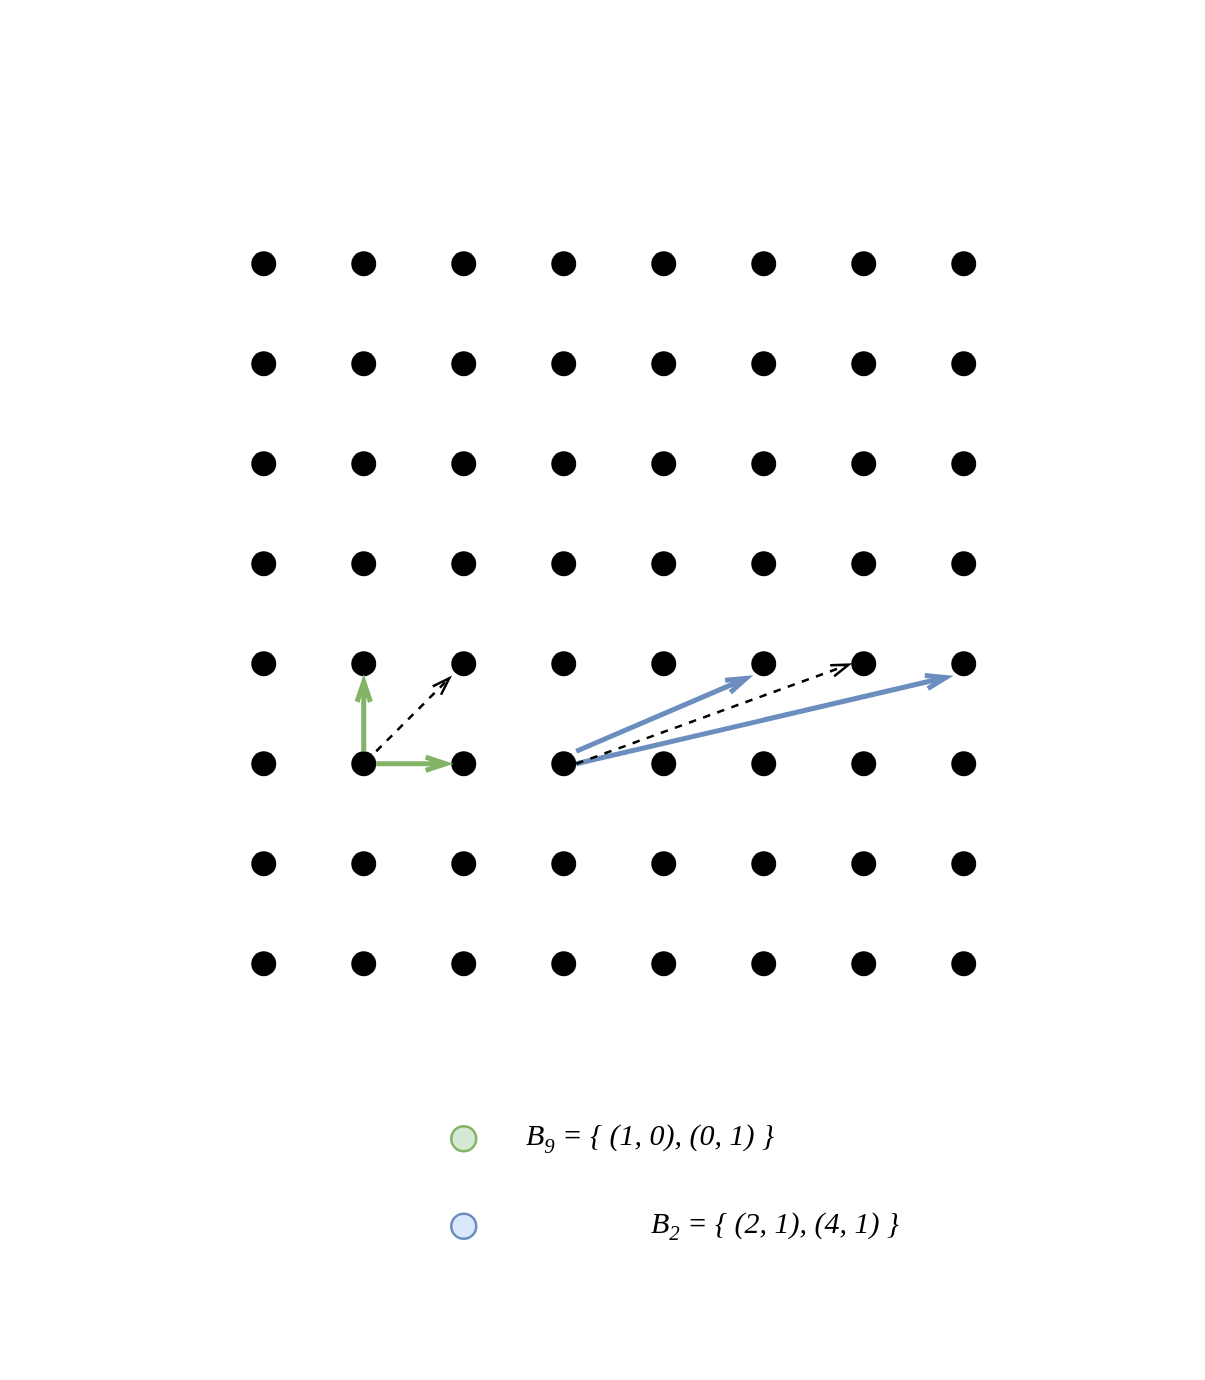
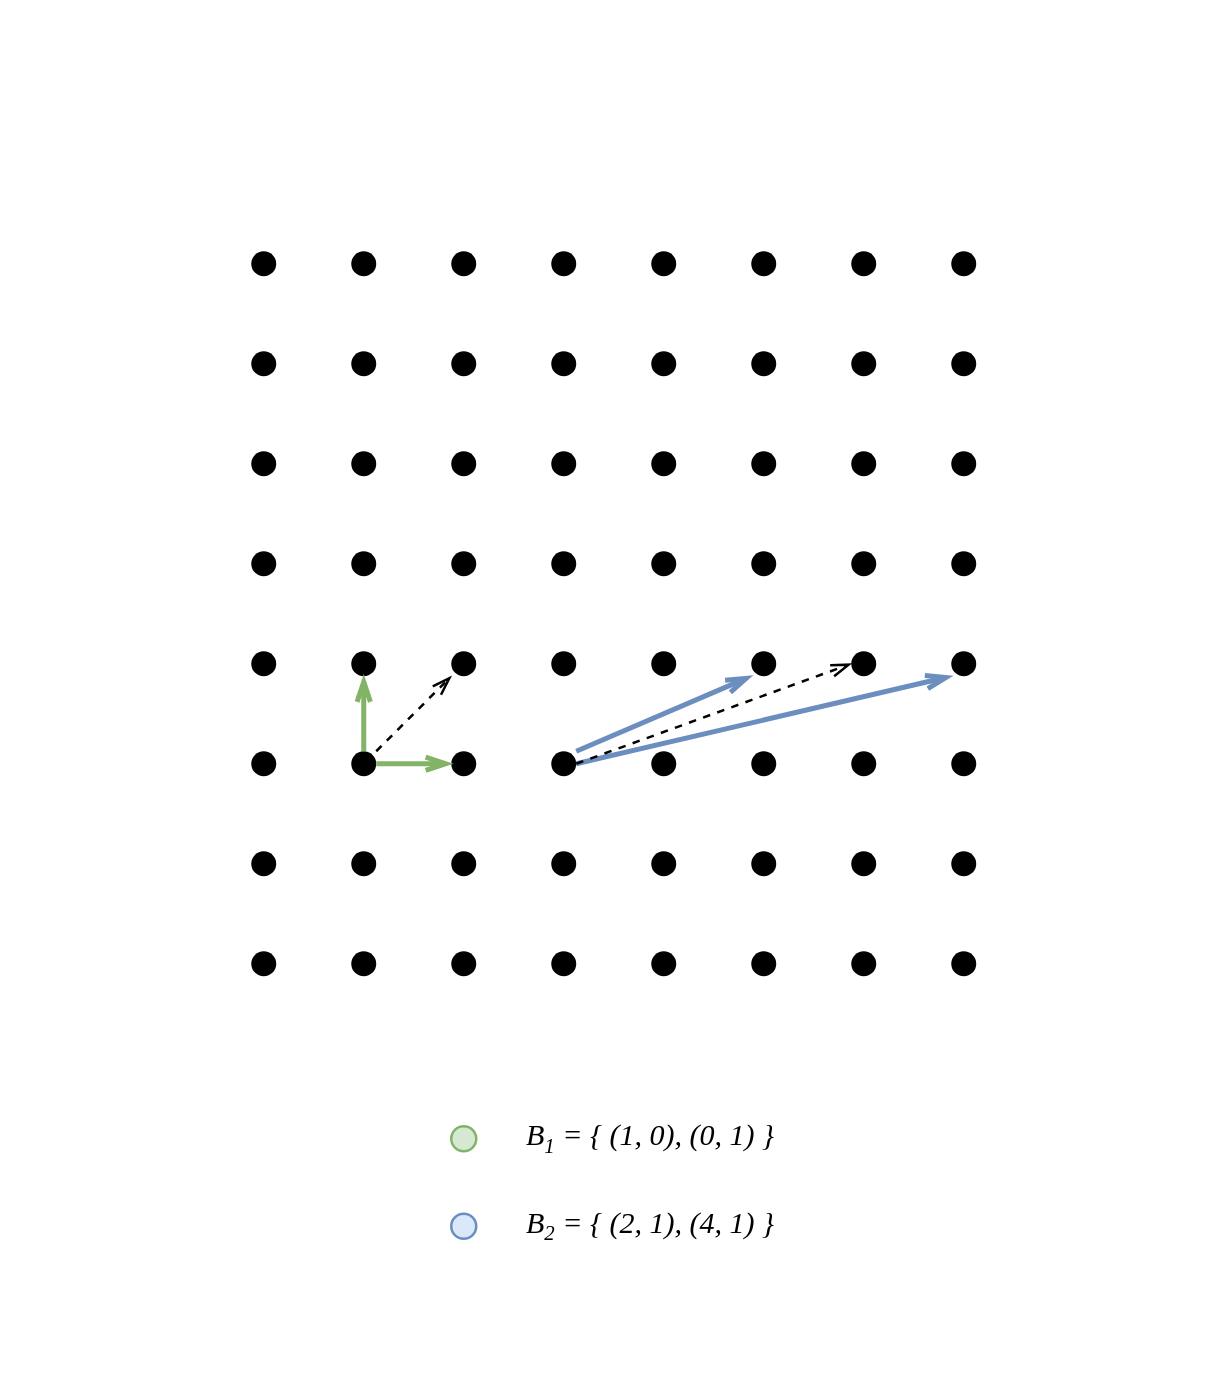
  <mxCell id="0" />
  <mxCell id="1" parent="0" />
  <mxCell id="2" value="" style="whiteSpace=wrap;html=1;strokeColor=none;" vertex="1" parent="1"><mxGeometry x="20" y="20" width="440" height="510" as="geometry" /></mxCell>
  <mxCell id="3" value="" style="group" parent="1" vertex="1" connectable="0"><mxGeometry x="100" y="100" width="290" height="10" as="geometry" /></mxCell>
  <mxCell id="4" value="" style="shape=ellipse;strokeColor=none;html=1;fillColor=#000000;" parent="3" vertex="1"><mxGeometry width="10" height="10" as="geometry" /></mxCell>
  <mxCell id="5" value="" style="shape=ellipse;strokeColor=none;html=1;fillColor=#000000;" parent="3" vertex="1"><mxGeometry x="40" width="10" height="10" as="geometry" /></mxCell>
  <mxCell id="6" value="" style="shape=ellipse;strokeColor=none;html=1;fillColor=#000000;" parent="3" vertex="1"><mxGeometry x="80" width="10" height="10" as="geometry" /></mxCell>
  <mxCell id="7" value="" style="shape=ellipse;strokeColor=none;html=1;fillColor=#000000;" parent="3" vertex="1"><mxGeometry x="120" width="10" height="10" as="geometry" /></mxCell>
  <mxCell id="8" value="" style="shape=ellipse;strokeColor=none;html=1;fillColor=#000000;" parent="3" vertex="1"><mxGeometry x="160" width="10" height="10" as="geometry" /></mxCell>
  <mxCell id="9" value="" style="shape=ellipse;strokeColor=none;html=1;fillColor=#000000;" parent="3" vertex="1"><mxGeometry x="200" width="10" height="10" as="geometry" /></mxCell>
  <mxCell id="10" value="" style="shape=ellipse;strokeColor=none;html=1;fillColor=#000000;" parent="3" vertex="1"><mxGeometry x="240" width="10" height="10" as="geometry" /></mxCell>
  <mxCell id="11" value="" style="shape=ellipse;strokeColor=none;html=1;fillColor=#000000;" parent="3" vertex="1"><mxGeometry x="280" width="10" height="10" as="geometry" /></mxCell>
  <mxCell id="12" value="" style="group" parent="1" vertex="1" connectable="0"><mxGeometry x="100" y="140" width="290" height="10" as="geometry" /></mxCell>
  <mxCell id="13" value="" style="shape=ellipse;strokeColor=none;html=1;fillColor=#000000;" parent="12" vertex="1"><mxGeometry width="10" height="10" as="geometry" /></mxCell>
  <mxCell id="14" value="" style="shape=ellipse;strokeColor=none;html=1;fillColor=#000000;" parent="12" vertex="1"><mxGeometry x="40" width="10" height="10" as="geometry" /></mxCell>
  <mxCell id="15" value="" style="shape=ellipse;strokeColor=none;html=1;fillColor=#000000;" parent="12" vertex="1"><mxGeometry x="80" width="10" height="10" as="geometry" /></mxCell>
  <mxCell id="16" value="" style="shape=ellipse;strokeColor=none;html=1;fillColor=#000000;" parent="12" vertex="1"><mxGeometry x="120" width="10" height="10" as="geometry" /></mxCell>
  <mxCell id="17" value="" style="shape=ellipse;strokeColor=none;html=1;fillColor=#000000;" parent="12" vertex="1"><mxGeometry x="160" width="10" height="10" as="geometry" /></mxCell>
  <mxCell id="18" value="" style="shape=ellipse;strokeColor=none;html=1;fillColor=#000000;" parent="12" vertex="1"><mxGeometry x="200" width="10" height="10" as="geometry" /></mxCell>
  <mxCell id="19" value="" style="shape=ellipse;strokeColor=none;html=1;fillColor=#000000;" parent="12" vertex="1"><mxGeometry x="240" width="10" height="10" as="geometry" /></mxCell>
  <mxCell id="20" value="" style="shape=ellipse;strokeColor=none;html=1;fillColor=#000000;" parent="12" vertex="1"><mxGeometry x="280" width="10" height="10" as="geometry" /></mxCell>
  <mxCell id="21" value="" style="group" parent="1" vertex="1" connectable="0"><mxGeometry x="100" y="180" width="290" height="10" as="geometry" /></mxCell>
  <mxCell id="22" value="" style="shape=ellipse;strokeColor=none;html=1;fillColor=#000000;" parent="21" vertex="1"><mxGeometry width="10" height="10" as="geometry" /></mxCell>
  <mxCell id="23" value="" style="shape=ellipse;strokeColor=none;html=1;fillColor=#000000;" parent="21" vertex="1"><mxGeometry x="40" width="10" height="10" as="geometry" /></mxCell>
  <mxCell id="24" value="" style="shape=ellipse;strokeColor=none;html=1;fillColor=#000000;" parent="21" vertex="1"><mxGeometry x="80" width="10" height="10" as="geometry" /></mxCell>
  <mxCell id="25" value="" style="shape=ellipse;strokeColor=none;html=1;fillColor=#000000;" parent="21" vertex="1"><mxGeometry x="120" width="10" height="10" as="geometry" /></mxCell>
  <mxCell id="26" value="" style="shape=ellipse;strokeColor=none;html=1;fillColor=#000000;" parent="21" vertex="1"><mxGeometry x="160" width="10" height="10" as="geometry" /></mxCell>
  <mxCell id="27" value="" style="shape=ellipse;strokeColor=none;html=1;fillColor=#000000;" parent="21" vertex="1"><mxGeometry x="200" width="10" height="10" as="geometry" /></mxCell>
  <mxCell id="28" value="" style="shape=ellipse;strokeColor=none;html=1;fillColor=#000000;" parent="21" vertex="1"><mxGeometry x="240" width="10" height="10" as="geometry" /></mxCell>
  <mxCell id="29" value="" style="shape=ellipse;strokeColor=none;html=1;fillColor=#000000;" parent="21" vertex="1"><mxGeometry x="280" width="10" height="10" as="geometry" /></mxCell>
  <mxCell id="30" value="" style="group" parent="1" vertex="1" connectable="0"><mxGeometry x="100" y="220" width="290" height="10" as="geometry" /></mxCell>
  <mxCell id="31" value="" style="shape=ellipse;strokeColor=none;html=1;fillColor=#000000;" parent="30" vertex="1"><mxGeometry width="10" height="10" as="geometry" /></mxCell>
  <mxCell id="32" value="" style="shape=ellipse;strokeColor=none;html=1;fillColor=#000000;" parent="30" vertex="1"><mxGeometry x="40" width="10" height="10" as="geometry" /></mxCell>
  <mxCell id="33" value="" style="shape=ellipse;strokeColor=none;html=1;fillColor=#000000;" parent="30" vertex="1"><mxGeometry x="80" width="10" height="10" as="geometry" /></mxCell>
  <mxCell id="34" value="" style="shape=ellipse;strokeColor=none;html=1;fillColor=#000000;" parent="30" vertex="1"><mxGeometry x="120" width="10" height="10" as="geometry" /></mxCell>
  <mxCell id="35" value="" style="shape=ellipse;strokeColor=none;html=1;fillColor=#000000;" parent="30" vertex="1"><mxGeometry x="160" width="10" height="10" as="geometry" /></mxCell>
  <mxCell id="36" value="" style="shape=ellipse;strokeColor=none;html=1;fillColor=#000000;" parent="30" vertex="1"><mxGeometry x="200" width="10" height="10" as="geometry" /></mxCell>
  <mxCell id="37" value="" style="shape=ellipse;strokeColor=none;html=1;fillColor=#000000;" parent="30" vertex="1"><mxGeometry x="240" width="10" height="10" as="geometry" /></mxCell>
  <mxCell id="38" value="" style="shape=ellipse;strokeColor=none;html=1;fillColor=#000000;" parent="30" vertex="1"><mxGeometry x="280" width="10" height="10" as="geometry" /></mxCell>
  <mxCell id="39" value="" style="group" parent="1" vertex="1" connectable="0"><mxGeometry x="100" y="260" width="290" height="10" as="geometry" /></mxCell>
  <mxCell id="40" value="" style="shape=ellipse;strokeColor=none;html=1;fillColor=#000000;" parent="39" vertex="1"><mxGeometry width="10" height="10" as="geometry" /></mxCell>
  <mxCell id="41" value="" style="shape=ellipse;strokeColor=none;html=1;fillColor=#000000;" parent="39" vertex="1"><mxGeometry x="40" width="10" height="10" as="geometry" /></mxCell>
  <mxCell id="42" value="" style="shape=ellipse;strokeColor=none;html=1;fillColor=#000000;" parent="39" vertex="1"><mxGeometry x="80" width="10" height="10" as="geometry" /></mxCell>
  <mxCell id="43" value="" style="shape=ellipse;strokeColor=none;html=1;fillColor=#000000;" parent="39" vertex="1"><mxGeometry x="120" width="10" height="10" as="geometry" /></mxCell>
  <mxCell id="44" value="" style="shape=ellipse;strokeColor=none;html=1;fillColor=#000000;" parent="39" vertex="1"><mxGeometry x="160" width="10" height="10" as="geometry" /></mxCell>
  <mxCell id="45" value="" style="shape=ellipse;strokeColor=none;html=1;fillColor=#000000;" parent="39" vertex="1"><mxGeometry x="200" width="10" height="10" as="geometry" /></mxCell>
  <mxCell id="46" value="" style="shape=ellipse;strokeColor=none;html=1;fillColor=#000000;" parent="39" vertex="1"><mxGeometry x="240" width="10" height="10" as="geometry" /></mxCell>
  <mxCell id="47" value="" style="shape=ellipse;strokeColor=none;html=1;fillColor=#000000;" parent="39" vertex="1"><mxGeometry x="280" width="10" height="10" as="geometry" /></mxCell>
  <mxCell id="48" value="" style="group" parent="1" vertex="1" connectable="0"><mxGeometry x="100" y="300" width="290" height="10" as="geometry" /></mxCell>
  <mxCell id="49" value="" style="shape=ellipse;strokeColor=none;html=1;fillColor=#000000;" parent="48" vertex="1"><mxGeometry width="10" height="10" as="geometry" /></mxCell>
  <mxCell id="50" value="" style="shape=ellipse;strokeColor=none;html=1;fillColor=#000000;" parent="48" vertex="1"><mxGeometry x="40" width="10" height="10" as="geometry" /></mxCell>
  <mxCell id="51" value="" style="shape=ellipse;strokeColor=none;html=1;fillColor=#000000;" parent="48" vertex="1"><mxGeometry x="80" width="10" height="10" as="geometry" /></mxCell>
  <mxCell id="52" value="" style="shape=ellipse;strokeColor=none;html=1;fillColor=#000000;" parent="48" vertex="1"><mxGeometry x="120" width="10" height="10" as="geometry" /></mxCell>
  <mxCell id="53" value="" style="shape=ellipse;strokeColor=none;html=1;fillColor=#000000;" parent="48" vertex="1"><mxGeometry x="160" width="10" height="10" as="geometry" /></mxCell>
  <mxCell id="54" value="" style="shape=ellipse;strokeColor=none;html=1;fillColor=#000000;" parent="48" vertex="1"><mxGeometry x="200" width="10" height="10" as="geometry" /></mxCell>
  <mxCell id="55" value="" style="shape=ellipse;strokeColor=none;html=1;fillColor=#000000;" parent="48" vertex="1"><mxGeometry x="240" width="10" height="10" as="geometry" /></mxCell>
  <mxCell id="56" value="" style="shape=ellipse;strokeColor=none;html=1;fillColor=#000000;" parent="48" vertex="1"><mxGeometry x="280" width="10" height="10" as="geometry" /></mxCell>
  <mxCell id="57" value="" style="endArrow=openThin;html=1;entryX=0;entryY=0.5;entryDx=0;entryDy=0;strokeWidth=2;endFill=0;exitX=1;exitY=0.5;exitDx=0;exitDy=0;fillColor=#d5e8d4;strokeColor=#82b366;" parent="48" source="50" target="51" edge="1"><mxGeometry width="50" height="50" relative="1" as="geometry"><mxPoint x="55" as="sourcePoint" /><mxPoint x="55.0" y="-20" as="targetPoint" /></mxGeometry></mxCell>
  <mxCell id="58" value="" style="group" parent="1" vertex="1" connectable="0"><mxGeometry x="100" y="340" width="290" height="10" as="geometry" /></mxCell>
  <mxCell id="59" value="" style="shape=ellipse;strokeColor=none;html=1;fillColor=#000000;" parent="58" vertex="1"><mxGeometry width="10" height="10" as="geometry" /></mxCell>
  <mxCell id="60" value="" style="shape=ellipse;strokeColor=none;html=1;fillColor=#000000;" parent="58" vertex="1"><mxGeometry x="40" width="10" height="10" as="geometry" /></mxCell>
  <mxCell id="61" value="" style="shape=ellipse;strokeColor=none;html=1;fillColor=#000000;" parent="58" vertex="1"><mxGeometry x="80" width="10" height="10" as="geometry" /></mxCell>
  <mxCell id="62" value="" style="shape=ellipse;strokeColor=none;html=1;fillColor=#000000;" parent="58" vertex="1"><mxGeometry x="120" width="10" height="10" as="geometry" /></mxCell>
  <mxCell id="63" value="" style="shape=ellipse;strokeColor=none;html=1;fillColor=#000000;" parent="58" vertex="1"><mxGeometry x="160" width="10" height="10" as="geometry" /></mxCell>
  <mxCell id="64" value="" style="shape=ellipse;strokeColor=none;html=1;fillColor=#000000;" parent="58" vertex="1"><mxGeometry x="200" width="10" height="10" as="geometry" /></mxCell>
  <mxCell id="65" value="" style="shape=ellipse;strokeColor=none;html=1;fillColor=#000000;" parent="58" vertex="1"><mxGeometry x="240" width="10" height="10" as="geometry" /></mxCell>
  <mxCell id="66" value="" style="shape=ellipse;strokeColor=none;html=1;fillColor=#000000;" parent="58" vertex="1"><mxGeometry x="280" width="10" height="10" as="geometry" /></mxCell>
  <mxCell id="67" value="" style="group" parent="1" vertex="1" connectable="0"><mxGeometry x="100" y="380" width="290" height="10" as="geometry" /></mxCell>
  <mxCell id="68" value="" style="shape=ellipse;strokeColor=none;html=1;fillColor=#000000;" parent="67" vertex="1"><mxGeometry width="10" height="10" as="geometry" /></mxCell>
  <mxCell id="69" value="" style="shape=ellipse;strokeColor=none;html=1;fillColor=#000000;" parent="67" vertex="1"><mxGeometry x="40" width="10" height="10" as="geometry" /></mxCell>
  <mxCell id="70" value="" style="shape=ellipse;strokeColor=none;html=1;fillColor=#000000;" parent="67" vertex="1"><mxGeometry x="80" width="10" height="10" as="geometry" /></mxCell>
  <mxCell id="71" value="" style="shape=ellipse;strokeColor=none;html=1;fillColor=#000000;" parent="67" vertex="1"><mxGeometry x="120" width="10" height="10" as="geometry" /></mxCell>
  <mxCell id="72" value="" style="shape=ellipse;strokeColor=none;html=1;fillColor=#000000;" parent="67" vertex="1"><mxGeometry x="160" width="10" height="10" as="geometry" /></mxCell>
  <mxCell id="73" value="" style="shape=ellipse;strokeColor=none;html=1;fillColor=#000000;" parent="67" vertex="1"><mxGeometry x="200" width="10" height="10" as="geometry" /></mxCell>
  <mxCell id="74" value="" style="shape=ellipse;strokeColor=none;html=1;fillColor=#000000;" parent="67" vertex="1"><mxGeometry x="240" width="10" height="10" as="geometry" /></mxCell>
  <mxCell id="75" value="" style="shape=ellipse;strokeColor=none;html=1;fillColor=#000000;" parent="67" vertex="1"><mxGeometry x="280" width="10" height="10" as="geometry" /></mxCell>
  <mxCell id="76" value="" style="endArrow=openThin;html=1;exitX=0.5;exitY=0;exitDx=0;exitDy=0;entryX=0.5;entryY=1;entryDx=0;entryDy=0;strokeWidth=2;endFill=0;fillColor=#d5e8d4;strokeColor=#82b366;" parent="1" source="50" target="41" edge="1"><mxGeometry width="50" height="50" relative="1" as="geometry"><mxPoint x="180" y="290" as="sourcePoint" /><mxPoint x="230" y="240" as="targetPoint" /></mxGeometry></mxCell>
  <mxCell id="77" value="" style="endArrow=openThin;html=1;exitX=1;exitY=0;exitDx=0;exitDy=0;entryX=0;entryY=1;entryDx=0;entryDy=0;strokeWidth=1;endFill=0;dashed=1;" parent="1" source="50" target="42" edge="1"><mxGeometry width="50" height="50" relative="1" as="geometry"><mxPoint x="155" y="310" as="sourcePoint" /><mxPoint x="155" y="280" as="targetPoint" /></mxGeometry></mxCell>
  <mxCell id="78" value="" style="endArrow=openThin;html=1;exitX=1;exitY=0;exitDx=0;exitDy=0;entryX=0;entryY=1;entryDx=0;entryDy=0;strokeWidth=2;endFill=0;fillColor=#dae8fc;strokeColor=#6c8ebf;" parent="1" source="52" target="45" edge="1"><mxGeometry width="50" height="50" relative="1" as="geometry"><mxPoint x="244.71" y="300" as="sourcePoint" /><mxPoint x="244.71" y="270" as="targetPoint" /></mxGeometry></mxCell>
  <mxCell id="79" value="" style="endArrow=openThin;html=1;exitX=1;exitY=0.5;exitDx=0;exitDy=0;entryX=0;entryY=1;entryDx=0;entryDy=0;strokeWidth=2;endFill=0;fillColor=#dae8fc;strokeColor=#6c8ebf;" parent="1" source="52" target="47" edge="1"><mxGeometry width="50" height="50" relative="1" as="geometry"><mxPoint x="240" y="310" as="sourcePoint" /><mxPoint x="310" y="280" as="targetPoint" /></mxGeometry></mxCell>
  <mxCell id="80" value="" style="endArrow=openThin;html=1;exitX=1;exitY=0.5;exitDx=0;exitDy=0;entryX=0;entryY=0.5;entryDx=0;entryDy=0;strokeWidth=1;endFill=0;dashed=1;" parent="1" source="52" target="46" edge="1"><mxGeometry width="50" height="50" relative="1" as="geometry"><mxPoint x="160" y="310" as="sourcePoint" /><mxPoint x="190" y="280" as="targetPoint" /></mxGeometry></mxCell>
  <mxCell id="81" value="" style="ellipse;whiteSpace=wrap;html=1;aspect=fixed;fillColor=#d5e8d4;strokeColor=#82b366;" parent="1" vertex="1"><mxGeometry x="180" y="450" width="10" height="10" as="geometry" /></mxCell>
- <mxCell id="82" value="B&lt;span style=&quot;font-size: 10px&quot;&gt;&lt;sub&gt;9&lt;/sub&gt;&lt;/span&gt;&amp;nbsp;= { (1, 0), (0, 1) }" style="text;html=1;strokeColor=none;fillColor=none;align=center;verticalAlign=middle;whiteSpace=wrap;rounded=0;fontFamily=Times New Roman;fontStyle=2" parent="1" vertex="1"><mxGeometry x="190" y="445" width="140" height="20" as="geometry" /></mxCell>
+ <mxCell id="82" value="B&lt;span style=&quot;font-size: 10px&quot;&gt;&lt;sub&gt;1&lt;/sub&gt;&lt;/span&gt;&amp;nbsp;= { (1, 0), (0, 1) }" style="text;html=1;strokeColor=none;fillColor=none;align=center;verticalAlign=middle;whiteSpace=wrap;rounded=0;fontFamily=Times New Roman;fontStyle=2" parent="1" vertex="1"><mxGeometry x="190" y="445" width="140" height="20" as="geometry" /></mxCell>
  <mxCell id="83" value="" style="ellipse;whiteSpace=wrap;html=1;aspect=fixed;fillColor=#dae8fc;strokeColor=#6c8ebf;" parent="1" vertex="1"><mxGeometry x="180" y="485" width="10" height="10" as="geometry" /></mxCell>
- <mxCell id="84" value="B&lt;span style=&quot;font-size: 10px&quot;&gt;&lt;sub&gt;2&lt;/sub&gt;&lt;/span&gt;&amp;nbsp;= { (2, 1), (4, 1) }" style="text;html=1;strokeColor=none;fillColor=none;align=center;verticalAlign=middle;whiteSpace=wrap;rounded=0;fontFamily=Times New Roman;fontStyle=2" parent="1" vertex="1"><mxGeometry x="240" y="480" width="140" height="20" as="geometry" /></mxCell>
+ <mxCell id="84" value="B&lt;span style=&quot;font-size: 10px&quot;&gt;&lt;sub&gt;2&lt;/sub&gt;&lt;/span&gt;&amp;nbsp;= { (2, 1), (4, 1) }" style="text;html=1;strokeColor=none;fillColor=none;align=center;verticalAlign=middle;whiteSpace=wrap;rounded=0;fontFamily=Times New Roman;fontStyle=2" parent="1" vertex="1"><mxGeometry x="190" y="480" width="140" height="20" as="geometry" /></mxCell>
